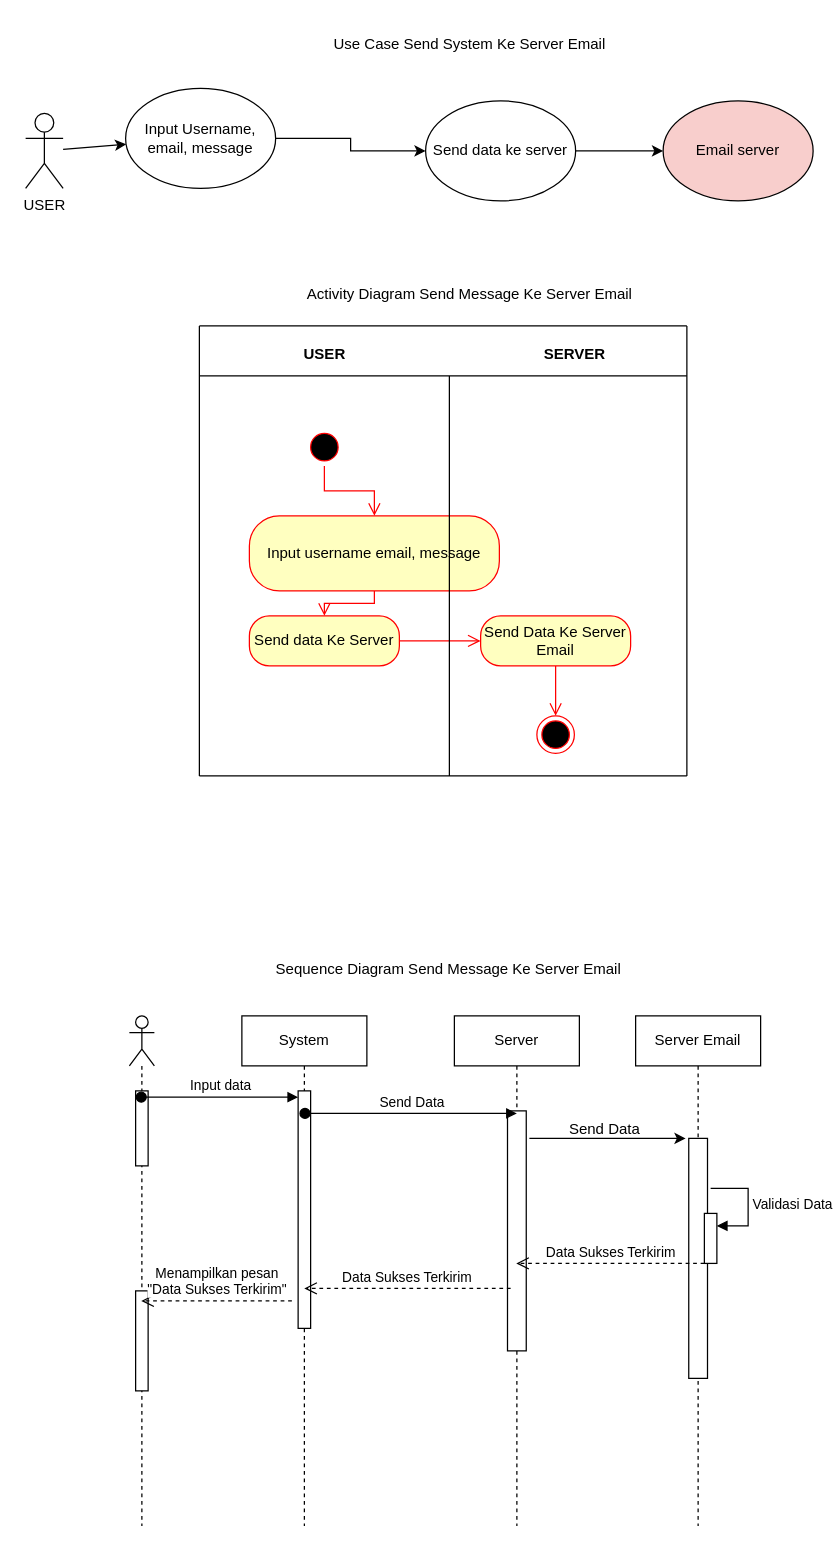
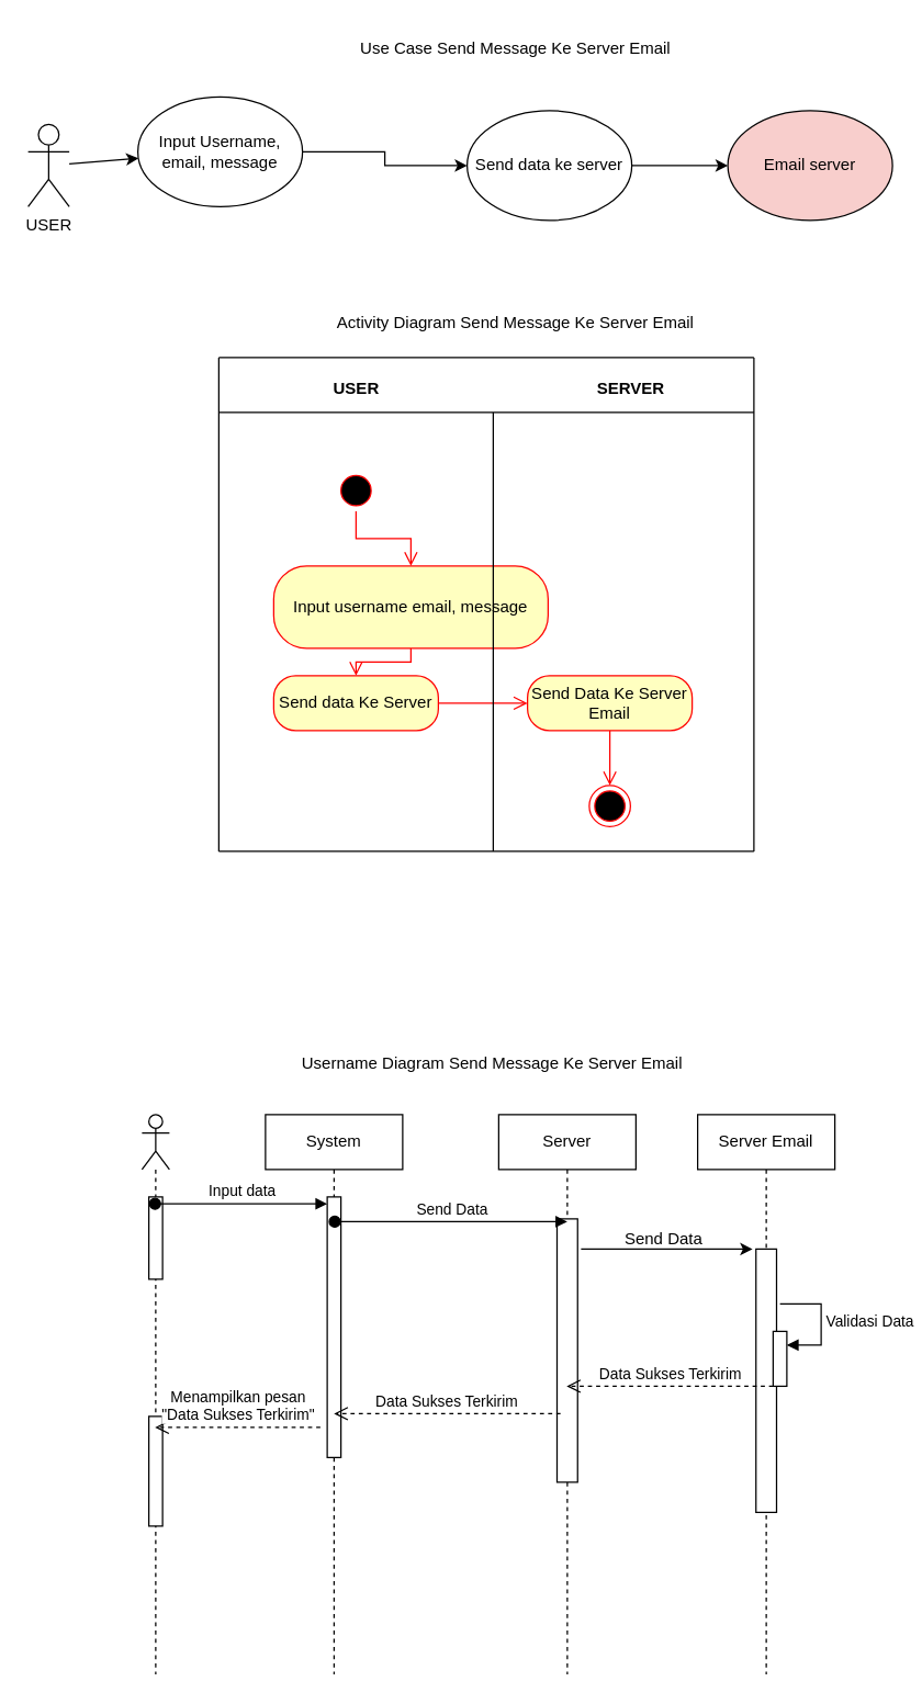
  <mxCell id="0" />
  <mxCell id="1" parent="0" />
  <mxCell id="2" value="" style="shape=umlLifeline;perimeter=lifelinePerimeter;whiteSpace=wrap;html=1;container=1;dropTarget=0;collapsible=0;recursiveResize=0;outlineConnect=0;portConstraint=eastwest;newEdgeStyle={&quot;curved&quot;:0,&quot;rounded&quot;:0};participant=umlActor;" vertex="1" parent="1"><mxGeometry x="103" y="812" width="20" height="408" as="geometry" /></mxCell>
  <mxCell id="3" value="" style="html=1;points=[[0,0,0,0,5],[0,1,0,0,-5],[1,0,0,0,5],[1,1,0,0,-5]];perimeter=orthogonalPerimeter;outlineConnect=0;targetShapes=umlLifeline;portConstraint=eastwest;newEdgeStyle={&quot;curved&quot;:0,&quot;rounded&quot;:0};" vertex="1" parent="2"><mxGeometry x="5" y="60" width="10" height="60" as="geometry" /></mxCell>
  <mxCell id="4" value="" style="html=1;points=[[0,0,0,0,5],[0,1,0,0,-5],[1,0,0,0,5],[1,1,0,0,-5]];perimeter=orthogonalPerimeter;outlineConnect=0;targetShapes=umlLifeline;portConstraint=eastwest;newEdgeStyle={&quot;curved&quot;:0,&quot;rounded&quot;:0};" vertex="1" parent="2"><mxGeometry x="5" y="220" width="10" height="80" as="geometry" /></mxCell>
  <mxCell id="5" value="System" style="shape=umlLifeline;perimeter=lifelinePerimeter;whiteSpace=wrap;html=1;container=1;dropTarget=0;collapsible=0;recursiveResize=0;outlineConnect=0;portConstraint=eastwest;newEdgeStyle={&quot;curved&quot;:0,&quot;rounded&quot;:0};" vertex="1" parent="1"><mxGeometry x="193" y="812" width="100" height="408" as="geometry" /></mxCell>
  <mxCell id="6" value="" style="html=1;points=[[0,0,0,0,5],[0,1,0,0,-5],[1,0,0,0,5],[1,1,0,0,-5]];perimeter=orthogonalPerimeter;outlineConnect=0;targetShapes=umlLifeline;portConstraint=eastwest;newEdgeStyle={&quot;curved&quot;:0,&quot;rounded&quot;:0};" vertex="1" parent="5"><mxGeometry x="45" y="60" width="10" height="190" as="geometry" /></mxCell>
  <mxCell id="7" value="Input data" style="html=1;verticalAlign=bottom;startArrow=oval;endArrow=block;startSize=8;curved=0;rounded=0;entryX=0;entryY=0;entryDx=0;entryDy=5;" edge="1" parent="1" source="2" target="6"><mxGeometry relative="1" as="geometry"><mxPoint x="133" y="877" as="sourcePoint" /></mxGeometry></mxCell>
  <mxCell id="8" value="Server" style="shape=umlLifeline;perimeter=lifelinePerimeter;whiteSpace=wrap;html=1;container=1;dropTarget=0;collapsible=0;recursiveResize=0;outlineConnect=0;portConstraint=eastwest;newEdgeStyle={&quot;curved&quot;:0,&quot;rounded&quot;:0};" vertex="1" parent="1"><mxGeometry x="363" y="812" width="100" height="408" as="geometry" /></mxCell>
  <mxCell id="9" value="" style="html=1;points=[[0,0,0,0,5],[0,1,0,0,-5],[1,0,0,0,5],[1,1,0,0,-5]];perimeter=orthogonalPerimeter;outlineConnect=0;targetShapes=umlLifeline;portConstraint=eastwest;newEdgeStyle={&quot;curved&quot;:0,&quot;rounded&quot;:0};" vertex="1" parent="8"><mxGeometry x="42.5" y="76" width="15" height="192" as="geometry" /></mxCell>
  <mxCell id="10" value="Send Data" style="html=1;verticalAlign=bottom;startArrow=oval;endArrow=block;startSize=8;curved=0;rounded=0;" edge="1" parent="1"><mxGeometry relative="1" as="geometry"><mxPoint x="243.5" y="890" as="sourcePoint" /><mxPoint x="413" y="890" as="targetPoint" /></mxGeometry></mxCell>
  <mxCell id="11" value="Server Email" style="shape=umlLifeline;perimeter=lifelinePerimeter;whiteSpace=wrap;html=1;container=1;dropTarget=0;collapsible=0;recursiveResize=0;outlineConnect=0;portConstraint=eastwest;newEdgeStyle={&quot;curved&quot;:0,&quot;rounded&quot;:0};" vertex="1" parent="1"><mxGeometry x="508" y="812" width="100" height="408" as="geometry" /></mxCell>
  <mxCell id="12" value="" style="html=1;points=[[0,0,0,0,5],[0,1,0,0,-5],[1,0,0,0,5],[1,1,0,0,-5]];perimeter=orthogonalPerimeter;outlineConnect=0;targetShapes=umlLifeline;portConstraint=eastwest;newEdgeStyle={&quot;curved&quot;:0,&quot;rounded&quot;:0};" vertex="1" parent="11"><mxGeometry x="42.5" y="98" width="15" height="192" as="geometry" /></mxCell>
  <mxCell id="13" value="" style="html=1;points=[[0,0,0,0,5],[0,1,0,0,-5],[1,0,0,0,5],[1,1,0,0,-5]];perimeter=orthogonalPerimeter;outlineConnect=0;targetShapes=umlLifeline;portConstraint=eastwest;newEdgeStyle={&quot;curved&quot;:0,&quot;rounded&quot;:0};" vertex="1" parent="11"><mxGeometry x="55" y="158.03" width="10" height="40" as="geometry" /></mxCell>
  <mxCell id="14" value="Validasi Data" style="html=1;align=left;spacingLeft=2;endArrow=block;rounded=0;edgeStyle=orthogonalEdgeStyle;curved=0;rounded=0;" edge="1" target="13" parent="11"><mxGeometry relative="1" as="geometry"><mxPoint x="60" y="138.03" as="sourcePoint" /><Array as="points"><mxPoint x="90" y="168.03" /></Array></mxGeometry></mxCell>
- <mxCell id="15" value="Sequence Diagram Send Message Ke Server Email" style="text;html=1;align=center;verticalAlign=middle;resizable=0;points=[];autosize=1;strokeColor=none;fillColor=none;" vertex="1" parent="1"><mxGeometry x="208" y="760" width="300" height="30" as="geometry" /></mxCell>
+ <mxCell id="15" value="Username Diagram Send Message Ke Server Email" style="text;html=1;align=center;verticalAlign=middle;resizable=0;points=[];autosize=1;strokeColor=none;fillColor=none;" vertex="1" parent="1"><mxGeometry x="208" y="760" width="300" height="30" as="geometry" /></mxCell>
  <mxCell id="16" value="" style="ellipse;html=1;shape=startState;fillColor=#000000;strokeColor=#ff0000;" vertex="1" parent="1"><mxGeometry x="244" y="342" width="30" height="30" as="geometry" /></mxCell>
  <mxCell id="17" value="" style="edgeStyle=orthogonalEdgeStyle;html=1;verticalAlign=bottom;endArrow=open;endSize=8;strokeColor=#ff0000;rounded=0;" edge="1" parent="1" source="16" target="19"><mxGeometry relative="1" as="geometry"><mxPoint x="259" y="422" as="targetPoint" /></mxGeometry></mxCell>
  <mxCell id="18" value="USER" style="text;align=center;fontStyle=1;verticalAlign=middle;spacingLeft=3;spacingRight=3;strokeColor=none;rotatable=0;points=[[0,0.5],[1,0.5]];portConstraint=eastwest;html=1;" vertex="1" parent="1"><mxGeometry x="234" y="270" width="50" height="26" as="geometry" /></mxCell>
  <mxCell id="19" value="Input username email, message" style="rounded=1;whiteSpace=wrap;html=1;arcSize=40;fontColor=#000000;fillColor=#ffffc0;strokeColor=#ff0000;" vertex="1" parent="1"><mxGeometry x="199" y="412" width="200" height="60" as="geometry" /></mxCell>
  <mxCell id="20" value="" style="edgeStyle=orthogonalEdgeStyle;html=1;verticalAlign=bottom;endArrow=open;endSize=8;strokeColor=#ff0000;rounded=0;" edge="1" parent="1" source="19" target="21"><mxGeometry relative="1" as="geometry"><mxPoint x="264" y="542" as="targetPoint" /></mxGeometry></mxCell>
  <mxCell id="21" value="Send data Ke Server" style="rounded=1;whiteSpace=wrap;html=1;arcSize=40;fontColor=#000000;fillColor=#ffffc0;strokeColor=#ff0000;" vertex="1" parent="1"><mxGeometry x="199" y="492" width="120" height="40" as="geometry" /></mxCell>
  <mxCell id="22" value="" style="edgeStyle=orthogonalEdgeStyle;html=1;verticalAlign=bottom;endArrow=open;endSize=8;strokeColor=#ff0000;rounded=0;entryX=0;entryY=0.5;entryDx=0;entryDy=0;" edge="1" parent="1" source="21" target="24"><mxGeometry relative="1" as="geometry"><mxPoint x="264" y="662" as="targetPoint" /></mxGeometry></mxCell>
  <mxCell id="23" value="SERVER" style="text;align=center;fontStyle=1;verticalAlign=middle;spacingLeft=3;spacingRight=3;strokeColor=none;rotatable=0;points=[[0,0.5],[1,0.5]];portConstraint=eastwest;html=1;" vertex="1" parent="1"><mxGeometry x="429" y="270" width="60" height="26" as="geometry" /></mxCell>
  <mxCell id="24" value="Send Data Ke Server Email" style="rounded=1;whiteSpace=wrap;html=1;arcSize=40;fontColor=#000000;fillColor=#ffffc0;strokeColor=#ff0000;" vertex="1" parent="1"><mxGeometry x="384" y="492" width="120" height="40" as="geometry" /></mxCell>
  <mxCell id="25" value="" style="edgeStyle=orthogonalEdgeStyle;html=1;verticalAlign=bottom;endArrow=open;endSize=8;strokeColor=#ff0000;rounded=0;" edge="1" parent="1" source="24" target="26"><mxGeometry relative="1" as="geometry"><mxPoint x="444" y="592" as="targetPoint" /></mxGeometry></mxCell>
  <mxCell id="26" value="" style="ellipse;html=1;shape=endState;fillColor=#000000;strokeColor=#ff0000;" vertex="1" parent="1"><mxGeometry x="429" y="572" width="30" height="30" as="geometry" /></mxCell>
  <mxCell id="27" value="Activity Diagram Send Message Ke Server Email" style="text;html=1;align=center;verticalAlign=middle;resizable=0;points=[];autosize=1;strokeColor=none;fillColor=none;strokeWidth=6;" vertex="1" parent="1"><mxGeometry x="235" y="220" width="280" height="30" as="geometry" /></mxCell>
  <mxCell id="28" value="USER" style="shape=umlActor;verticalLabelPosition=bottom;verticalAlign=top;html=1;outlineConnect=0;" vertex="1" parent="1"><mxGeometry x="20" y="90" width="30" height="60" as="geometry" /></mxCell>
  <mxCell id="29" value="" style="endArrow=classic;html=1;rounded=0;" edge="1" parent="1" source="28" target="31"><mxGeometry width="50" height="50" relative="1" as="geometry"><mxPoint x="70" y="310" as="sourcePoint" /><mxPoint x="120" y="260" as="targetPoint" /></mxGeometry></mxCell>
  <mxCell id="30" value="" style="edgeStyle=orthogonalEdgeStyle;rounded=0;orthogonalLoop=1;jettySize=auto;html=1;" edge="1" parent="1" source="31" target="33"><mxGeometry relative="1" as="geometry" /></mxCell>
  <mxCell id="31" value="Input Username, email, message" style="ellipse;whiteSpace=wrap;html=1;" vertex="1" parent="1"><mxGeometry x="100" y="70" width="120" height="80" as="geometry" /></mxCell>
  <mxCell id="32" value="" style="edgeStyle=orthogonalEdgeStyle;rounded=0;orthogonalLoop=1;jettySize=auto;html=1;" edge="1" parent="1" source="33" target="34"><mxGeometry relative="1" as="geometry" /></mxCell>
  <mxCell id="33" value="Send data ke server" style="ellipse;whiteSpace=wrap;html=1;" vertex="1" parent="1"><mxGeometry x="340" y="80" width="120" height="80" as="geometry" /></mxCell>
  <mxCell id="34" value="Email server" style="ellipse;whiteSpace=wrap;html=1;fillColor=#f8cecc;" vertex="1" parent="1"><mxGeometry x="530" y="80" width="120" height="80" as="geometry" /></mxCell>
- <mxCell id="35" value="Use Case Send System Ke Server Email" style="text;html=1;align=center;verticalAlign=middle;resizable=0;points=[];autosize=1;strokeColor=none;fillColor=none;" vertex="1" parent="1"><mxGeometry x="250" y="20" width="250" height="30" as="geometry" /></mxCell>
+ <mxCell id="35" value="Use Case Send Message Ke Server Email" style="text;html=1;align=center;verticalAlign=middle;resizable=0;points=[];autosize=1;strokeColor=none;fillColor=none;" vertex="1" parent="1"><mxGeometry x="250" y="20" width="250" height="30" as="geometry" /></mxCell>
  <mxCell id="36" value="" style="endArrow=none;html=1;rounded=0;" edge="1" parent="1"><mxGeometry width="50" height="50" relative="1" as="geometry"><mxPoint x="359" y="620" as="sourcePoint" /><mxPoint x="359" y="300" as="targetPoint" /></mxGeometry></mxCell>
  <mxCell id="37" value="" style="endArrow=none;html=1;rounded=0;" edge="1" parent="1"><mxGeometry width="50" height="50" relative="1" as="geometry"><mxPoint x="549" y="620" as="sourcePoint" /><mxPoint x="549" y="300" as="targetPoint" /></mxGeometry></mxCell>
  <mxCell id="38" value="" style="endArrow=none;html=1;rounded=0;" edge="1" parent="1"><mxGeometry width="50" height="50" relative="1" as="geometry"><mxPoint x="159" y="620" as="sourcePoint" /><mxPoint x="159" y="300" as="targetPoint" /></mxGeometry></mxCell>
  <mxCell id="39" value="" style="endArrow=none;html=1;rounded=0;" edge="1" parent="1"><mxGeometry width="50" height="50" relative="1" as="geometry"><mxPoint x="159" y="260" as="sourcePoint" /><mxPoint x="549" y="260" as="targetPoint" /></mxGeometry></mxCell>
  <mxCell id="40" value="" style="endArrow=none;html=1;rounded=0;" edge="1" parent="1"><mxGeometry width="50" height="50" relative="1" as="geometry"><mxPoint x="159" y="300" as="sourcePoint" /><mxPoint x="549" y="300" as="targetPoint" /></mxGeometry></mxCell>
  <mxCell id="41" value="" style="endArrow=none;html=1;rounded=0;" edge="1" parent="1"><mxGeometry width="50" height="50" relative="1" as="geometry"><mxPoint x="159" y="300" as="sourcePoint" /><mxPoint x="159" y="260" as="targetPoint" /></mxGeometry></mxCell>
  <mxCell id="42" value="" style="endArrow=none;html=1;rounded=0;" edge="1" parent="1"><mxGeometry width="50" height="50" relative="1" as="geometry"><mxPoint x="549" y="300" as="sourcePoint" /><mxPoint x="549" y="260" as="targetPoint" /></mxGeometry></mxCell>
  <mxCell id="43" value="" style="endArrow=none;html=1;rounded=0;" edge="1" parent="1"><mxGeometry width="50" height="50" relative="1" as="geometry"><mxPoint x="159" y="620" as="sourcePoint" /><mxPoint x="549" y="620" as="targetPoint" /></mxGeometry></mxCell>
  <mxCell id="44" value="" style="edgeStyle=orthogonalEdgeStyle;rounded=0;orthogonalLoop=1;jettySize=auto;html=1;curved=0;" edge="1" parent="1"><mxGeometry relative="1" as="geometry"><mxPoint x="423" y="910" as="sourcePoint" /><mxPoint x="548" y="910" as="targetPoint" /></mxGeometry></mxCell>
  <mxCell id="45" value="Send Data" style="text;html=1;align=center;verticalAlign=middle;resizable=0;points=[];autosize=1;strokeColor=none;fillColor=none;" vertex="1" parent="1"><mxGeometry x="443" y="888" width="80" height="30" as="geometry" /></mxCell>
  <mxCell id="46" value="Data Sukses Terkirim" style="html=1;verticalAlign=bottom;endArrow=open;dashed=1;endSize=8;curved=0;rounded=0;" edge="1" parent="1" target="8"><mxGeometry relative="1" as="geometry"><mxPoint x="563" y="1010" as="sourcePoint" /><mxPoint x="443" y="1010" as="targetPoint" /></mxGeometry></mxCell>
  <mxCell id="47" value="Data Sukses Terkirim" style="html=1;verticalAlign=bottom;endArrow=open;dashed=1;endSize=8;curved=0;rounded=0;" edge="1" parent="1"><mxGeometry relative="1" as="geometry"><mxPoint x="408" y="1030" as="sourcePoint" /><mxPoint x="242.929" y="1030" as="targetPoint" /></mxGeometry></mxCell>
  <mxCell id="48" value="Menampilkan pesan&lt;div&gt;&quot;Data Sukses Terkirim&quot;&lt;/div&gt;" style="html=1;verticalAlign=bottom;endArrow=open;dashed=1;endSize=8;curved=0;rounded=0;" edge="1" parent="1" target="2"><mxGeometry relative="1" as="geometry"><mxPoint x="233" y="1040" as="sourcePoint" /><mxPoint x="153" y="1040" as="targetPoint" /></mxGeometry></mxCell>
